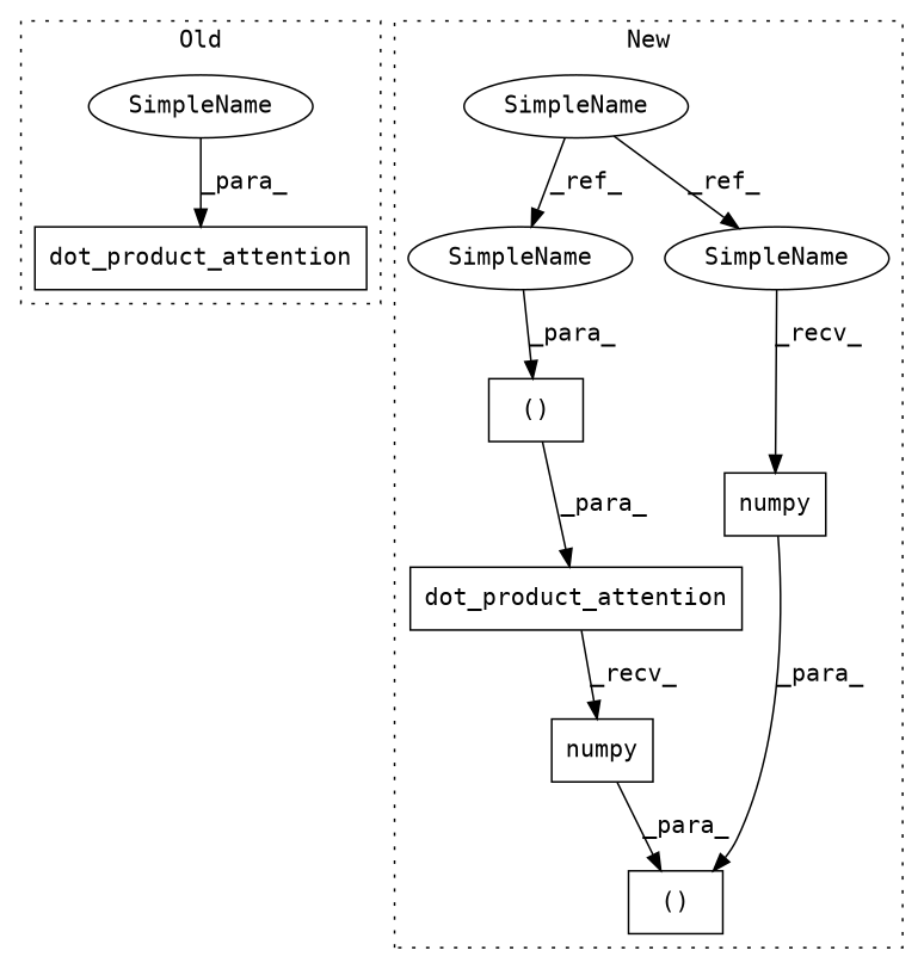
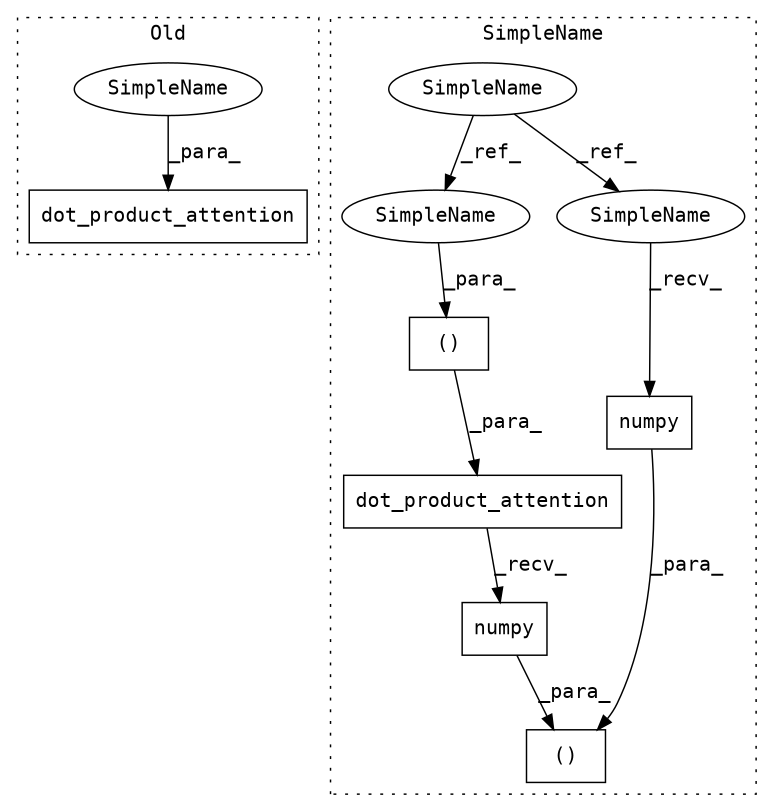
  digraph {
    fontname="DejaVu Sans Mono"
    node [a=32 l=1 shape=box fontname="DejaVu Sans Mono"]
    edge [fontname="DejaVu Sans Mono"]
    n1 [l="22,1" label=dot_product_attention s="3835,3867"]
    n2 [a=42 label=SimpleName s=3861 shape=ellipse]
    n3 [l=7 label=numpy s=4333]
    n4 [a=42 label=SimpleName s=3847 shape=ellipse]
    n5 [a=106 l=46 label="()" s=4215]
    n6 [l=7 label=numpy s=4311]
    n7 [a=106 l=33 label="()" s=4307]
    n8 [l="29,2" label=dot_product_attention s="4186,4261"]
    n9 [a=42 label=SimpleName s=4243 shape=ellipse]
    n10 [a=42 label=SimpleName s=4331 shape=ellipse]
    subgraph cluster_1 {
      label=Old
      style=dotted
      n1
      n2
    }
    subgraph cluster_2 {
-     label=New
+     label=SimpleName
      style=dotted
      n3
      n4
      n5
      n6
      n7
      n8
      n9
      n10
    }
    n2 -> n1 [label=_para_]
    n3 -> n7 [label=_para_]
    n4 -> n9 [label=_ref_]
    n4 -> n10 [label=_ref_]
    n5 -> n8 [label=_para_]
    n6 -> n7 [label=_para_]
    n8 -> n6 [label=_recv_]
    n9 -> n5 [label=_para_]
    n10 -> n3 [label=_recv_]
  }
